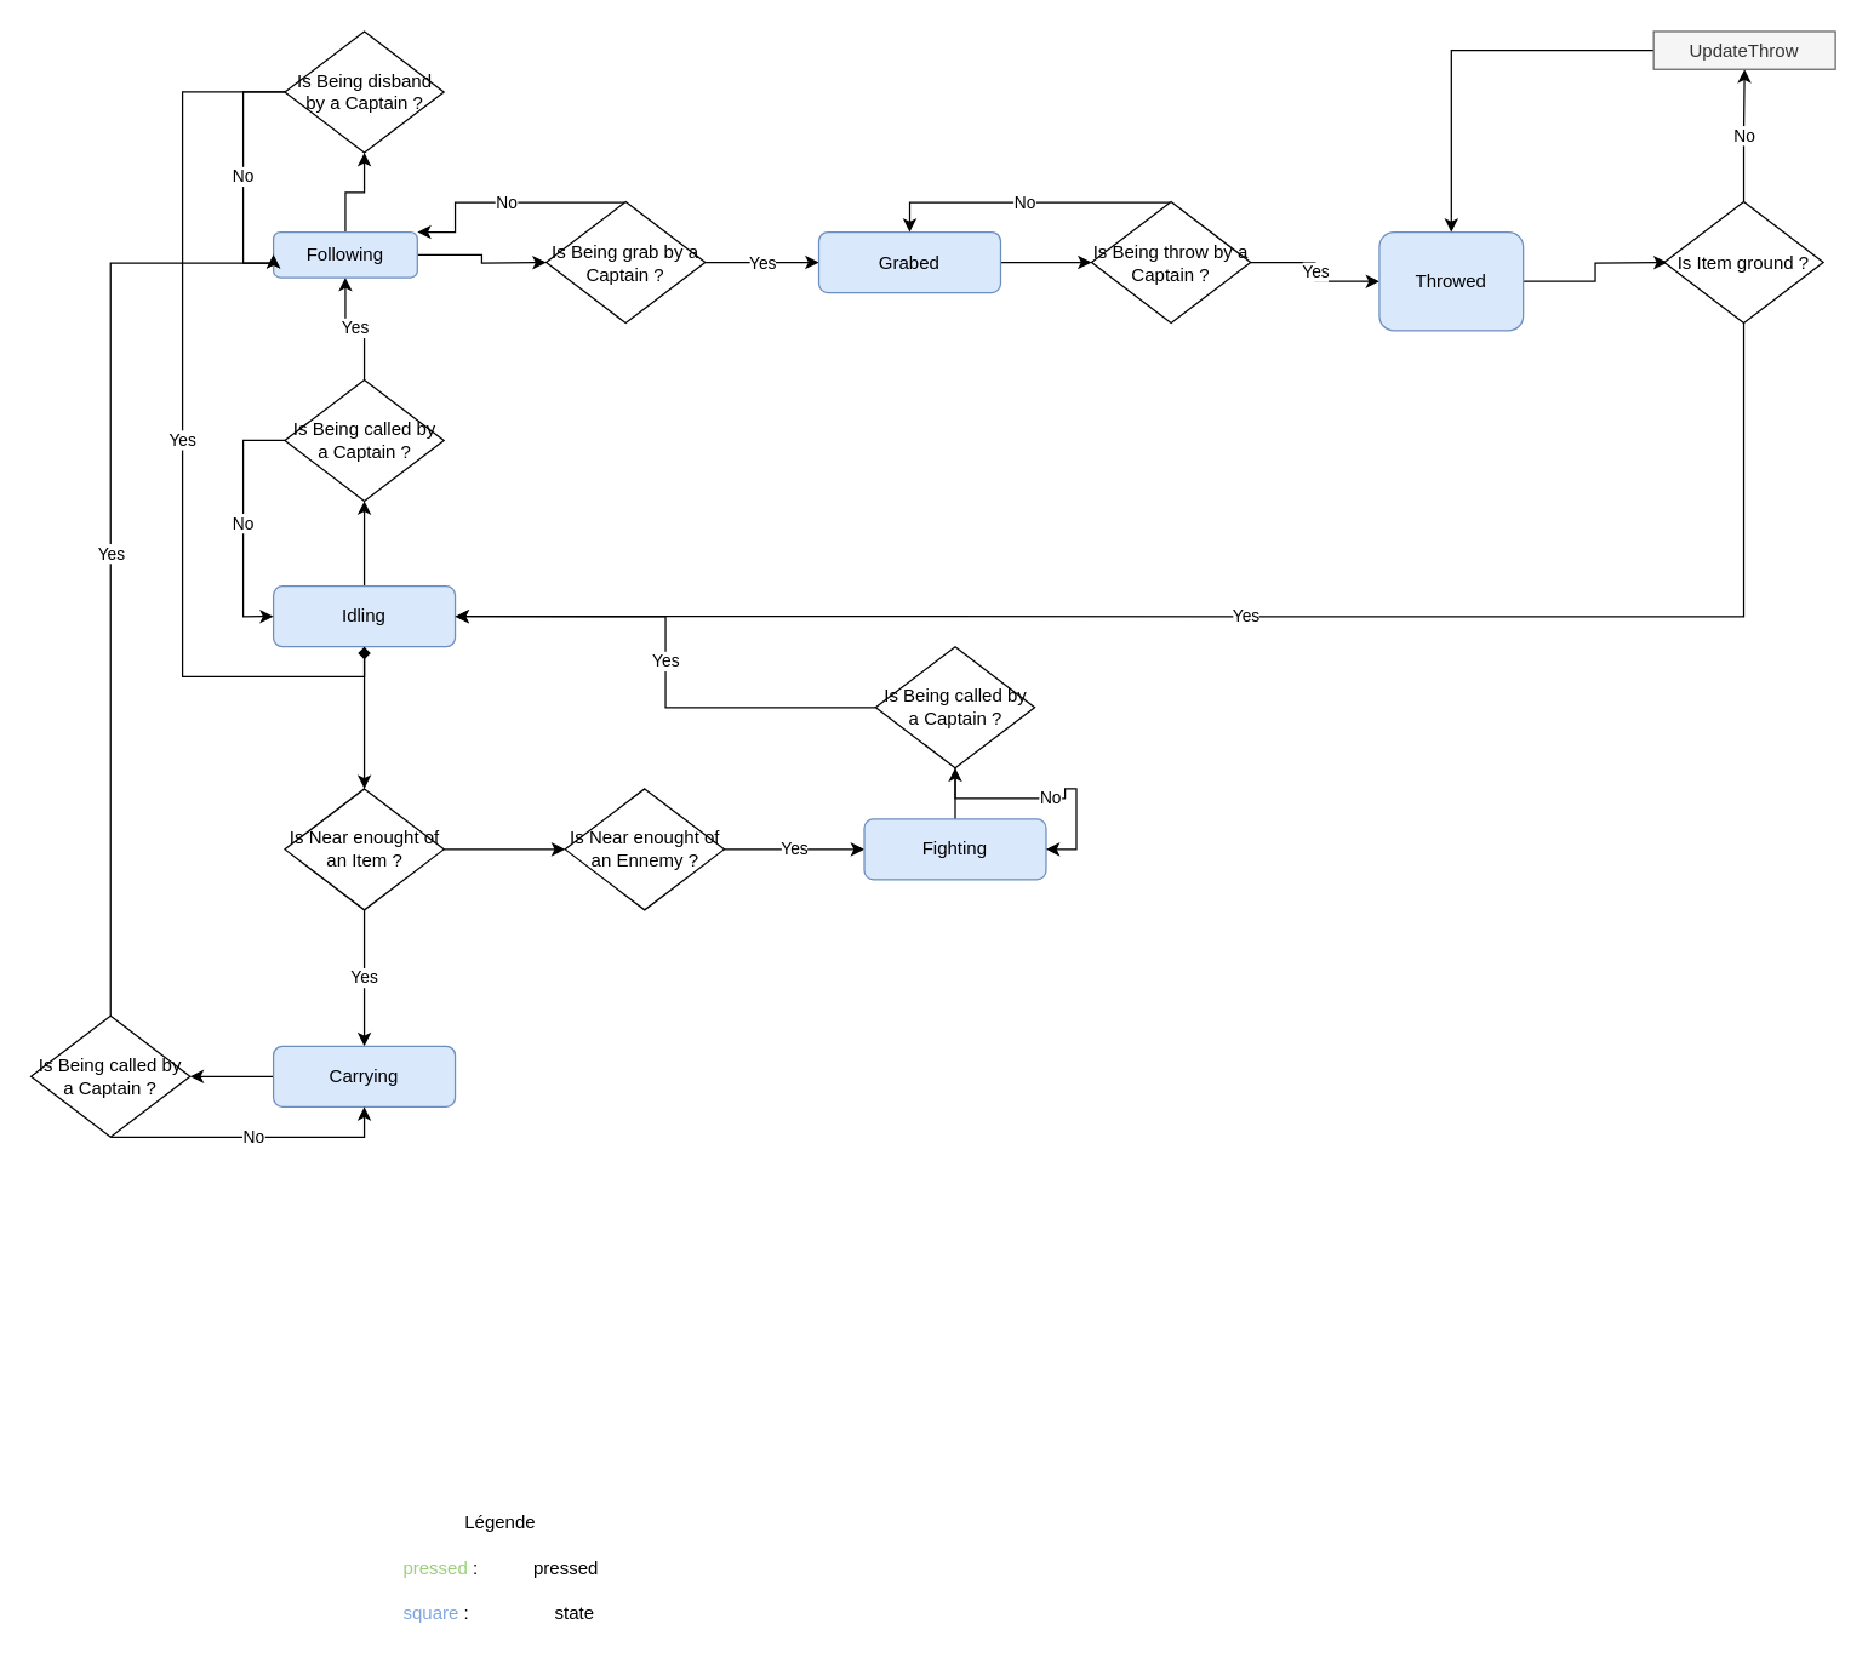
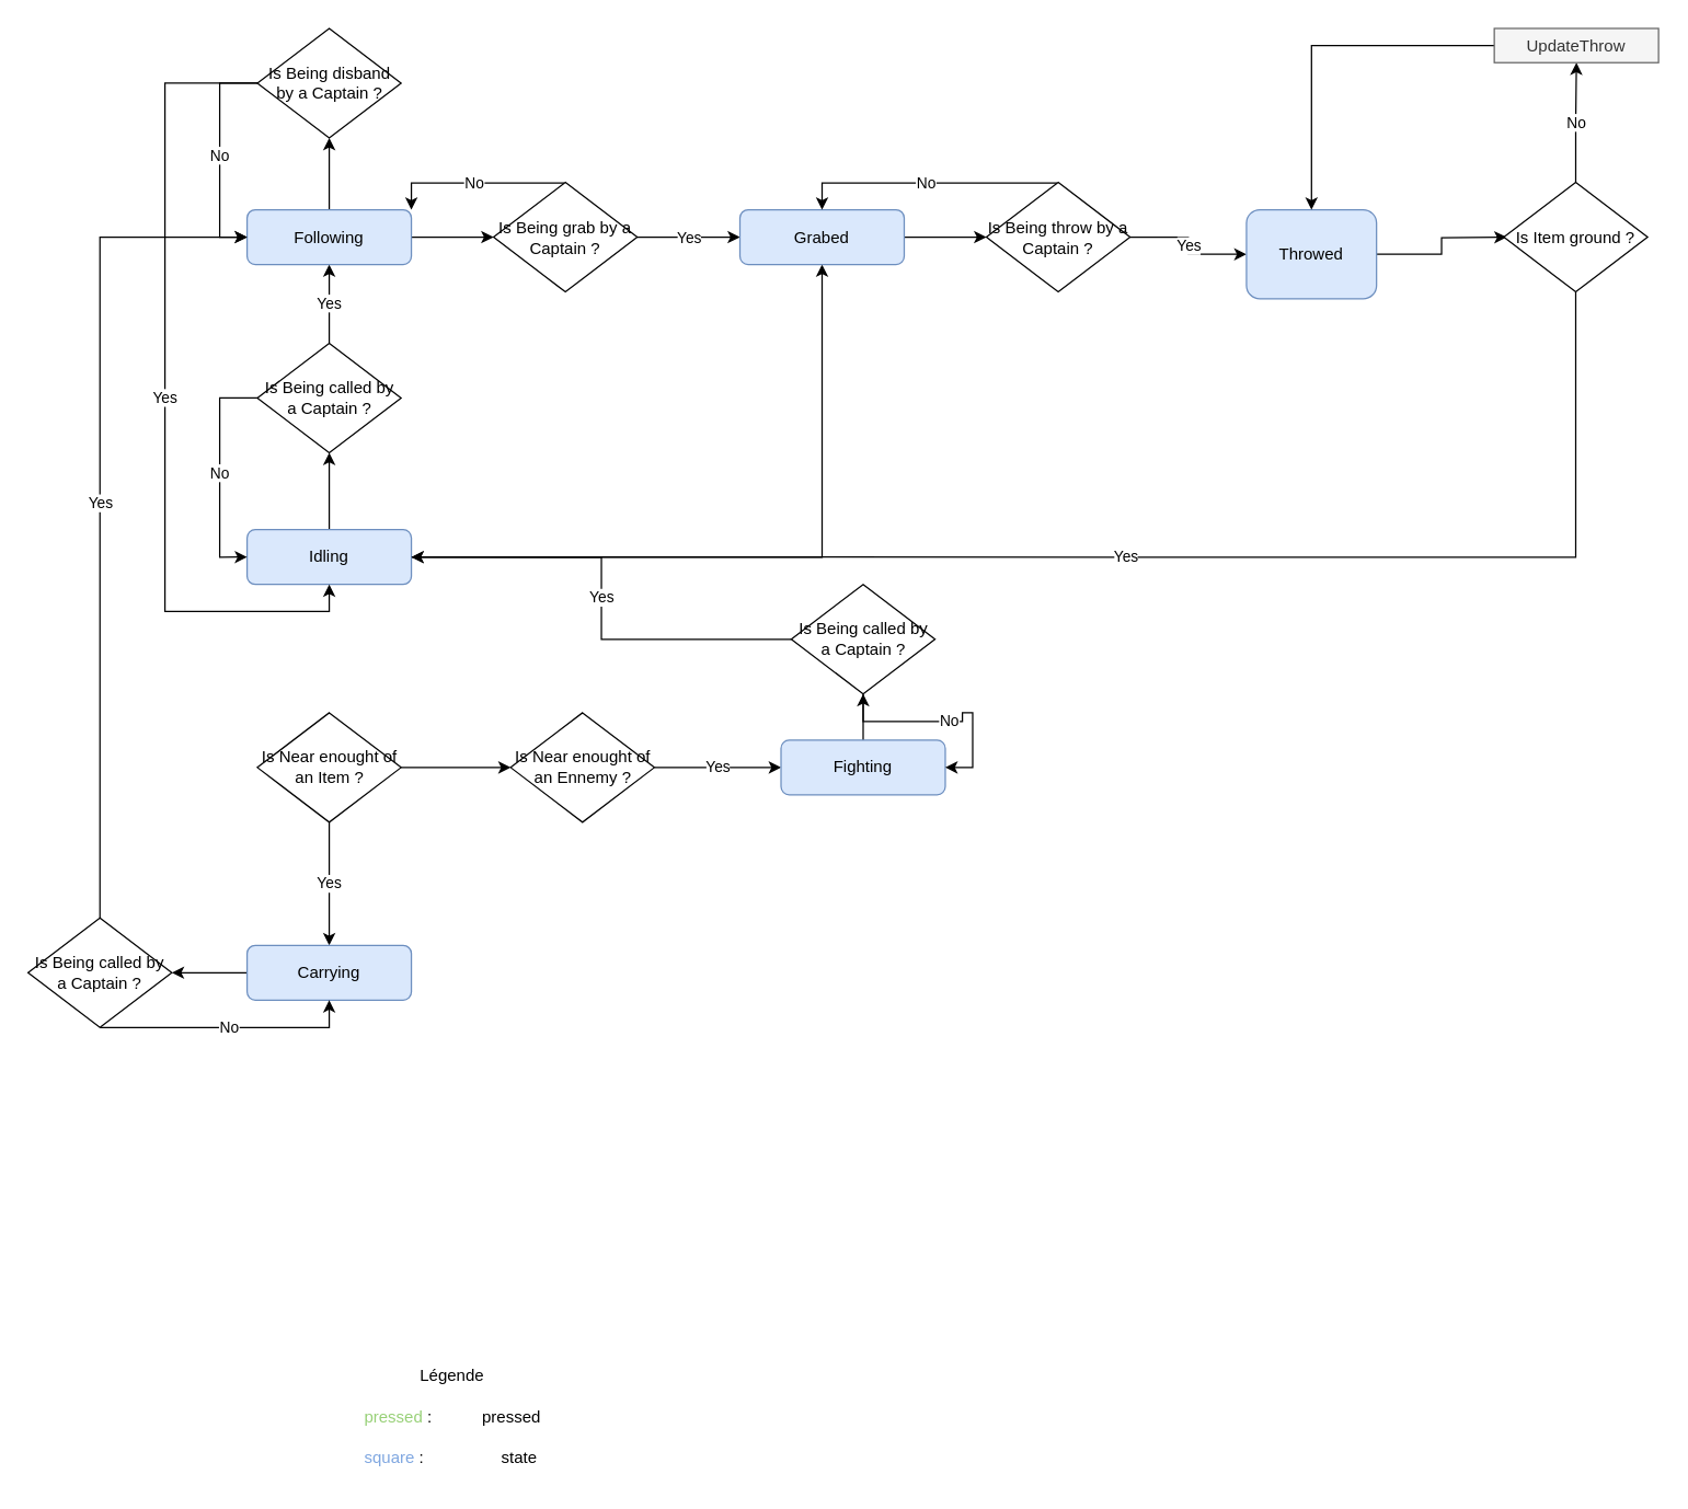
  <mxCell id="0" />
  <mxCell id="1" parent="0" />
  <mxCell id="2" value="Légende" style="swimlane;fontStyle=0;childLayout=stackLayout;horizontal=1;startSize=30;horizontalStack=0;resizeParent=1;resizeParentMax=0;resizeLast=0;collapsible=1;marginBottom=0;whiteSpace=wrap;html=1;strokeColor=none;" vertex="1" parent="1"><mxGeometry x="260" y="990" width="140" height="90" as="geometry" /></mxCell>
  <mxCell id="3" value="&lt;font color=&quot;#97d077&quot;&gt;pressed&amp;nbsp;&lt;/font&gt;:&amp;nbsp; &amp;nbsp; &amp;nbsp; &amp;nbsp; &amp;nbsp; &amp;nbsp;pressed" style="text;strokeColor=none;fillColor=none;align=left;verticalAlign=middle;spacingLeft=4;spacingRight=4;overflow=hidden;points=[[0,0.5],[1,0.5]];portConstraint=eastwest;rotatable=0;whiteSpace=wrap;html=1;" vertex="1" parent="2"><mxGeometry y="30" width="140" height="30" as="geometry" /></mxCell>
  <mxCell id="4" value="&lt;font color=&quot;#7ea6e0&quot;&gt;square&amp;nbsp;&lt;/font&gt;:&amp;nbsp; &amp;nbsp; &amp;nbsp; &amp;nbsp; &amp;nbsp; &amp;nbsp; &amp;nbsp; &amp;nbsp; &amp;nbsp;state" style="text;strokeColor=none;fillColor=none;align=left;verticalAlign=middle;spacingLeft=4;spacingRight=4;overflow=hidden;points=[[0,0.5],[1,0.5]];portConstraint=eastwest;rotatable=0;whiteSpace=wrap;html=1;" vertex="1" parent="2"><mxGeometry y="60" width="140" height="30" as="geometry" /></mxCell>
  <mxCell id="5" style="edgeStyle=orthogonalEdgeStyle;rounded=0;orthogonalLoop=1;jettySize=auto;html=1;" edge="1" parent="1" source="7" target="10"><mxGeometry relative="1" as="geometry"><mxPoint x="240" y="350" as="targetPoint" /></mxGeometry></mxCell>
- <mxCell id="6" style="edgeStyle=orthogonalEdgeStyle;rounded=0;orthogonalLoop=1;jettySize=auto;html=1;" edge="1" parent="1" source="7" target="34"><mxGeometry relative="1" as="geometry"><mxPoint x="240" y="540" as="targetPoint" /></mxGeometry></mxCell>
+ <mxCell id="6" style="edgeStyle=orthogonalEdgeStyle;rounded=0;orthogonalLoop=1;jettySize=auto;html=1;" edge="1" parent="1" source="7" target="21"><mxGeometry relative="1" as="geometry"><mxPoint x="240" y="540" as="targetPoint" /></mxGeometry></mxCell>
  <mxCell id="7" value="Idling" style="rounded=1;whiteSpace=wrap;html=1;fontSize=12;glass=0;strokeWidth=1;shadow=0;fillColor=#dae8fc;strokeColor=#6c8ebf;" vertex="1" parent="1"><mxGeometry x="180" y="386.25" width="120" height="40" as="geometry" /></mxCell>
  <mxCell id="8" value="No" style="edgeStyle=orthogonalEdgeStyle;rounded=0;orthogonalLoop=1;jettySize=auto;html=1;entryX=0;entryY=0.5;entryDx=0;entryDy=0;" edge="1" parent="1" source="10" target="7"><mxGeometry relative="1" as="geometry"><mxPoint x="150" y="290" as="targetPoint" /><Array as="points"><mxPoint x="160" y="290" /><mxPoint x="160" y="406" /></Array></mxGeometry></mxCell>
  <mxCell id="9" value="Yes" style="edgeStyle=orthogonalEdgeStyle;rounded=0;orthogonalLoop=1;jettySize=auto;html=1;entryX=0.5;entryY=1;entryDx=0;entryDy=0;" edge="1" parent="1" source="10" target="13"><mxGeometry relative="1" as="geometry"><mxPoint x="240" y="200" as="targetPoint" /></mxGeometry></mxCell>
  <mxCell id="10" value="Is Being called by a Captain ?" style="rhombus;whiteSpace=wrap;html=1;" vertex="1" parent="1"><mxGeometry x="187.5" y="250" width="105" height="80" as="geometry" /></mxCell>
  <mxCell id="11" style="edgeStyle=orthogonalEdgeStyle;rounded=0;orthogonalLoop=1;jettySize=auto;html=1;entryX=0.5;entryY=1;entryDx=0;entryDy=0;" edge="1" parent="1" source="13" target="16"><mxGeometry relative="1" as="geometry"><mxPoint x="240" y="120" as="targetPoint" /></mxGeometry></mxCell>
  <mxCell id="12" style="edgeStyle=orthogonalEdgeStyle;rounded=0;orthogonalLoop=1;jettySize=auto;html=1;" edge="1" parent="1" source="13"><mxGeometry relative="1" as="geometry"><mxPoint x="360" y="172.5" as="targetPoint" /></mxGeometry></mxCell>
- <mxCell id="13" value="Following" style="rounded=1;whiteSpace=wrap;html=1;fontSize=12;glass=0;strokeWidth=1;shadow=0;fillColor=#dae8fc;strokeColor=#6c8ebf;" vertex="1" parent="1"><mxGeometry x="180" y="152.5" width="95" height="30" as="geometry" /></mxCell>
+ <mxCell id="13" value="Following" style="rounded=1;whiteSpace=wrap;html=1;fontSize=12;glass=0;strokeWidth=1;shadow=0;fillColor=#dae8fc;strokeColor=#6c8ebf;" vertex="1" parent="1"><mxGeometry x="180" y="152.5" width="120" height="40" as="geometry" /></mxCell>
  <mxCell id="14" value="No" style="edgeStyle=orthogonalEdgeStyle;rounded=0;orthogonalLoop=1;jettySize=auto;html=1;entryX=0;entryY=0.5;entryDx=0;entryDy=0;" edge="1" parent="1" source="16" target="13"><mxGeometry relative="1" as="geometry"><Array as="points"><mxPoint x="160" y="60" /><mxPoint x="160" y="173" /></Array></mxGeometry></mxCell>
- <mxCell id="15" value="Yes" style="edgeStyle=orthogonalEdgeStyle;rounded=0;orthogonalLoop=1;jettySize=auto;html=1;entryX=0.5;entryY=1;entryDx=0;entryDy=0;endArrow=diamond;" edge="1" parent="1" source="16" target="7"><mxGeometry relative="1" as="geometry"><Array as="points"><mxPoint x="120" y="60" /><mxPoint x="120" y="446" /><mxPoint x="240" y="446" /></Array></mxGeometry></mxCell>
+ <mxCell id="15" value="Yes" style="edgeStyle=orthogonalEdgeStyle;rounded=0;orthogonalLoop=1;jettySize=auto;html=1;entryX=0.5;entryY=1;entryDx=0;entryDy=0;" edge="1" parent="1" source="16" target="7"><mxGeometry relative="1" as="geometry"><Array as="points"><mxPoint x="120" y="60" /><mxPoint x="120" y="446" /><mxPoint x="240" y="446" /></Array></mxGeometry></mxCell>
  <mxCell id="16" value="Is Being disband by a Captain ?" style="rhombus;whiteSpace=wrap;html=1;" vertex="1" parent="1"><mxGeometry x="187.5" y="20" width="105" height="80" as="geometry" /></mxCell>
  <mxCell id="17" value="No" style="edgeStyle=orthogonalEdgeStyle;rounded=0;orthogonalLoop=1;jettySize=auto;html=1;entryX=1;entryY=0;entryDx=0;entryDy=0;" edge="1" parent="1" source="19" target="13"><mxGeometry relative="1" as="geometry"><Array as="points"><mxPoint x="300" y="133" /></Array></mxGeometry></mxCell>
  <mxCell id="18" value="Yes" style="edgeStyle=orthogonalEdgeStyle;rounded=0;orthogonalLoop=1;jettySize=auto;html=1;entryX=0;entryY=0.5;entryDx=0;entryDy=0;" edge="1" parent="1" source="19" target="21"><mxGeometry relative="1" as="geometry"><mxPoint x="530" y="172.5" as="targetPoint" /></mxGeometry></mxCell>
  <mxCell id="19" value="Is Being grab by a Captain ?" style="rhombus;whiteSpace=wrap;html=1;" vertex="1" parent="1"><mxGeometry x="360" y="132.5" width="105" height="80" as="geometry" /></mxCell>
  <mxCell id="20" style="edgeStyle=orthogonalEdgeStyle;rounded=0;orthogonalLoop=1;jettySize=auto;html=1;entryX=0;entryY=0.5;entryDx=0;entryDy=0;" edge="1" parent="1" source="21" target="24"><mxGeometry relative="1" as="geometry" /></mxCell>
  <mxCell id="21" value="Grabed" style="rounded=1;whiteSpace=wrap;html=1;fontSize=12;glass=0;strokeWidth=1;shadow=0;fillColor=#dae8fc;strokeColor=#6c8ebf;" vertex="1" parent="1"><mxGeometry x="540" y="152.5" width="120" height="40" as="geometry" /></mxCell>
  <mxCell id="22" value="No" style="edgeStyle=orthogonalEdgeStyle;rounded=0;orthogonalLoop=1;jettySize=auto;html=1;entryX=0.5;entryY=0;entryDx=0;entryDy=0;" edge="1" parent="1" source="24" target="21"><mxGeometry relative="1" as="geometry"><Array as="points"><mxPoint x="600" y="133" /></Array></mxGeometry></mxCell>
  <mxCell id="23" value="Yes" style="edgeStyle=orthogonalEdgeStyle;rounded=0;orthogonalLoop=1;jettySize=auto;html=1;entryX=0;entryY=0.5;entryDx=0;entryDy=0;" edge="1" parent="1" source="24" target="26"><mxGeometry relative="1" as="geometry"><mxPoint x="900" y="172.5" as="targetPoint" /></mxGeometry></mxCell>
  <mxCell id="24" value="Is Being throw by a Captain ?" style="rhombus;whiteSpace=wrap;html=1;" vertex="1" parent="1"><mxGeometry x="720" y="132.5" width="105" height="80" as="geometry" /></mxCell>
  <mxCell id="25" style="edgeStyle=orthogonalEdgeStyle;rounded=0;orthogonalLoop=1;jettySize=auto;html=1;" edge="1" parent="1" source="26"><mxGeometry relative="1" as="geometry"><mxPoint x="1100" y="172.5" as="targetPoint" /></mxGeometry></mxCell>
  <mxCell id="26" value="Throwed" style="rounded=1;whiteSpace=wrap;html=1;fontSize=12;glass=0;strokeWidth=1;shadow=0;fillColor=#dae8fc;strokeColor=#6c8ebf;" vertex="1" parent="1"><mxGeometry x="910" y="152.5" width="95" height="65" as="geometry" /></mxCell>
  <mxCell id="27" value="No" style="edgeStyle=orthogonalEdgeStyle;rounded=0;orthogonalLoop=1;jettySize=auto;html=1;" edge="1" parent="1" source="29" target="31"><mxGeometry relative="1" as="geometry"><mxPoint x="1150.5" y="60" as="targetPoint" /></mxGeometry></mxCell>
  <mxCell id="28" value="Yes" style="edgeStyle=orthogonalEdgeStyle;rounded=0;orthogonalLoop=1;jettySize=auto;html=1;entryX=1;entryY=0.5;entryDx=0;entryDy=0;" edge="1" parent="1" source="29" target="7"><mxGeometry relative="1" as="geometry"><Array as="points"><mxPoint x="1151" y="406" /></Array></mxGeometry></mxCell>
  <mxCell id="29" value="Is Item ground ?" style="rhombus;whiteSpace=wrap;html=1;" vertex="1" parent="1"><mxGeometry x="1098" y="132.5" width="105" height="80" as="geometry" /></mxCell>
  <mxCell id="30" style="edgeStyle=orthogonalEdgeStyle;rounded=0;orthogonalLoop=1;jettySize=auto;html=1;entryX=0.5;entryY=0;entryDx=0;entryDy=0;" edge="1" parent="1" source="31" target="26"><mxGeometry relative="1" as="geometry" /></mxCell>
  <mxCell id="31" value="UpdateThrow" style="rounded=0;whiteSpace=wrap;html=1;fontSize=12;glass=0;strokeWidth=1;shadow=0;fillColor=#f5f5f5;fontColor=#333333;strokeColor=#666666;" vertex="1" parent="1"><mxGeometry x="1091" y="20" width="120" height="25" as="geometry" /></mxCell>
  <mxCell id="32" value="Yes" style="edgeStyle=orthogonalEdgeStyle;rounded=0;orthogonalLoop=1;jettySize=auto;html=1;entryX=0.5;entryY=0;entryDx=0;entryDy=0;" edge="1" parent="1" source="34" target="36"><mxGeometry relative="1" as="geometry"><mxPoint x="240" y="690" as="targetPoint" /></mxGeometry></mxCell>
  <mxCell id="33" value="" style="edgeStyle=orthogonalEdgeStyle;rounded=0;orthogonalLoop=1;jettySize=auto;html=1;" edge="1" parent="1" source="34" target="41"><mxGeometry relative="1" as="geometry" /></mxCell>
  <mxCell id="34" value="Is Near enought of an Item ?" style="rhombus;whiteSpace=wrap;html=1;" vertex="1" parent="1"><mxGeometry x="187.5" y="520" width="105" height="80" as="geometry" /></mxCell>
  <mxCell id="35" style="edgeStyle=orthogonalEdgeStyle;rounded=0;orthogonalLoop=1;jettySize=auto;html=1;entryX=1;entryY=0.5;entryDx=0;entryDy=0;" edge="1" parent="1" source="36" target="39"><mxGeometry relative="1" as="geometry" /></mxCell>
  <mxCell id="36" value="Carrying" style="rounded=1;whiteSpace=wrap;html=1;fontSize=12;glass=0;strokeWidth=1;shadow=0;fillColor=#dae8fc;strokeColor=#6c8ebf;" vertex="1" parent="1"><mxGeometry x="180" y="690" width="120" height="40" as="geometry" /></mxCell>
  <mxCell id="37" value="Yes" style="edgeStyle=orthogonalEdgeStyle;rounded=0;orthogonalLoop=1;jettySize=auto;html=1;entryX=0;entryY=0.5;entryDx=0;entryDy=0;" edge="1" parent="1" source="39" target="13"><mxGeometry relative="1" as="geometry"><Array as="points"><mxPoint x="73" y="173" /></Array></mxGeometry></mxCell>
  <mxCell id="38" value="No" style="edgeStyle=orthogonalEdgeStyle;rounded=0;orthogonalLoop=1;jettySize=auto;html=1;entryX=0.5;entryY=1;entryDx=0;entryDy=0;" edge="1" parent="1" source="39" target="36"><mxGeometry relative="1" as="geometry"><Array as="points"><mxPoint x="240" y="750" /></Array></mxGeometry></mxCell>
  <mxCell id="39" value="Is Being called by a Captain ?" style="rhombus;whiteSpace=wrap;html=1;" vertex="1" parent="1"><mxGeometry x="20" y="670" width="105" height="80" as="geometry" /></mxCell>
  <mxCell id="40" value="Yes" style="edgeStyle=orthogonalEdgeStyle;rounded=0;orthogonalLoop=1;jettySize=auto;html=1;" edge="1" parent="1" source="41"><mxGeometry relative="1" as="geometry"><mxPoint x="570" y="560" as="targetPoint" /></mxGeometry></mxCell>
  <mxCell id="41" value="Is Near enought of an Ennemy ?" style="rhombus;whiteSpace=wrap;html=1;" vertex="1" parent="1"><mxGeometry x="372.5" y="520" width="105" height="80" as="geometry" /></mxCell>
  <mxCell id="42" style="edgeStyle=orthogonalEdgeStyle;rounded=0;orthogonalLoop=1;jettySize=auto;html=1;entryX=0.5;entryY=1;entryDx=0;entryDy=0;" edge="1" parent="1" source="43" target="46"><mxGeometry relative="1" as="geometry" /></mxCell>
  <mxCell id="43" value="Fighting" style="rounded=1;whiteSpace=wrap;html=1;fontSize=12;glass=0;strokeWidth=1;shadow=0;fillColor=#dae8fc;strokeColor=#6c8ebf;" vertex="1" parent="1"><mxGeometry x="570" y="540" width="120" height="40" as="geometry" /></mxCell>
  <mxCell id="44" value="Yes" style="edgeStyle=orthogonalEdgeStyle;rounded=0;orthogonalLoop=1;jettySize=auto;html=1;entryX=1;entryY=0.5;entryDx=0;entryDy=0;" edge="1" parent="1" source="46" target="7"><mxGeometry relative="1" as="geometry" /></mxCell>
  <mxCell id="45" value="No" style="edgeStyle=orthogonalEdgeStyle;rounded=0;orthogonalLoop=1;jettySize=auto;html=1;entryX=1;entryY=0.5;entryDx=0;entryDy=0;" edge="1" parent="1" source="46" target="43"><mxGeometry relative="1" as="geometry" /></mxCell>
  <mxCell id="46" value="Is Being called by a Captain ?" style="rhombus;whiteSpace=wrap;html=1;" vertex="1" parent="1"><mxGeometry x="577.5" y="426.25" width="105" height="80" as="geometry" /></mxCell>
